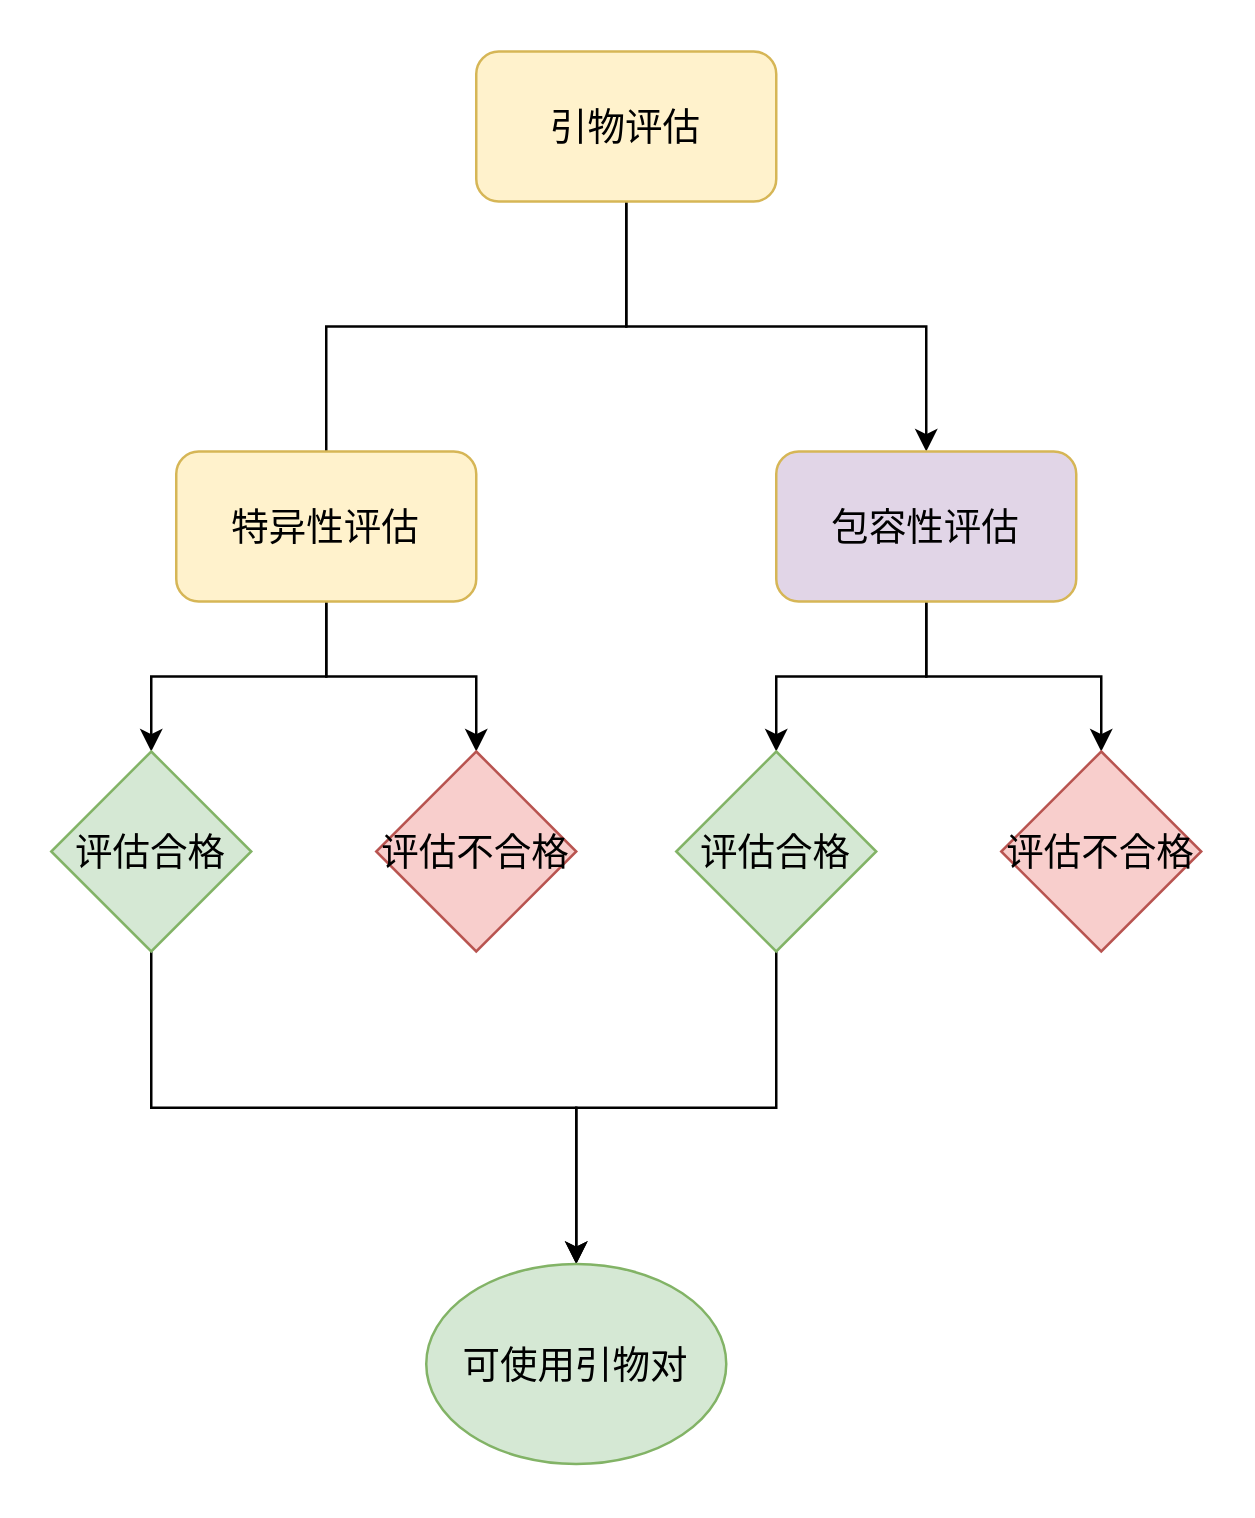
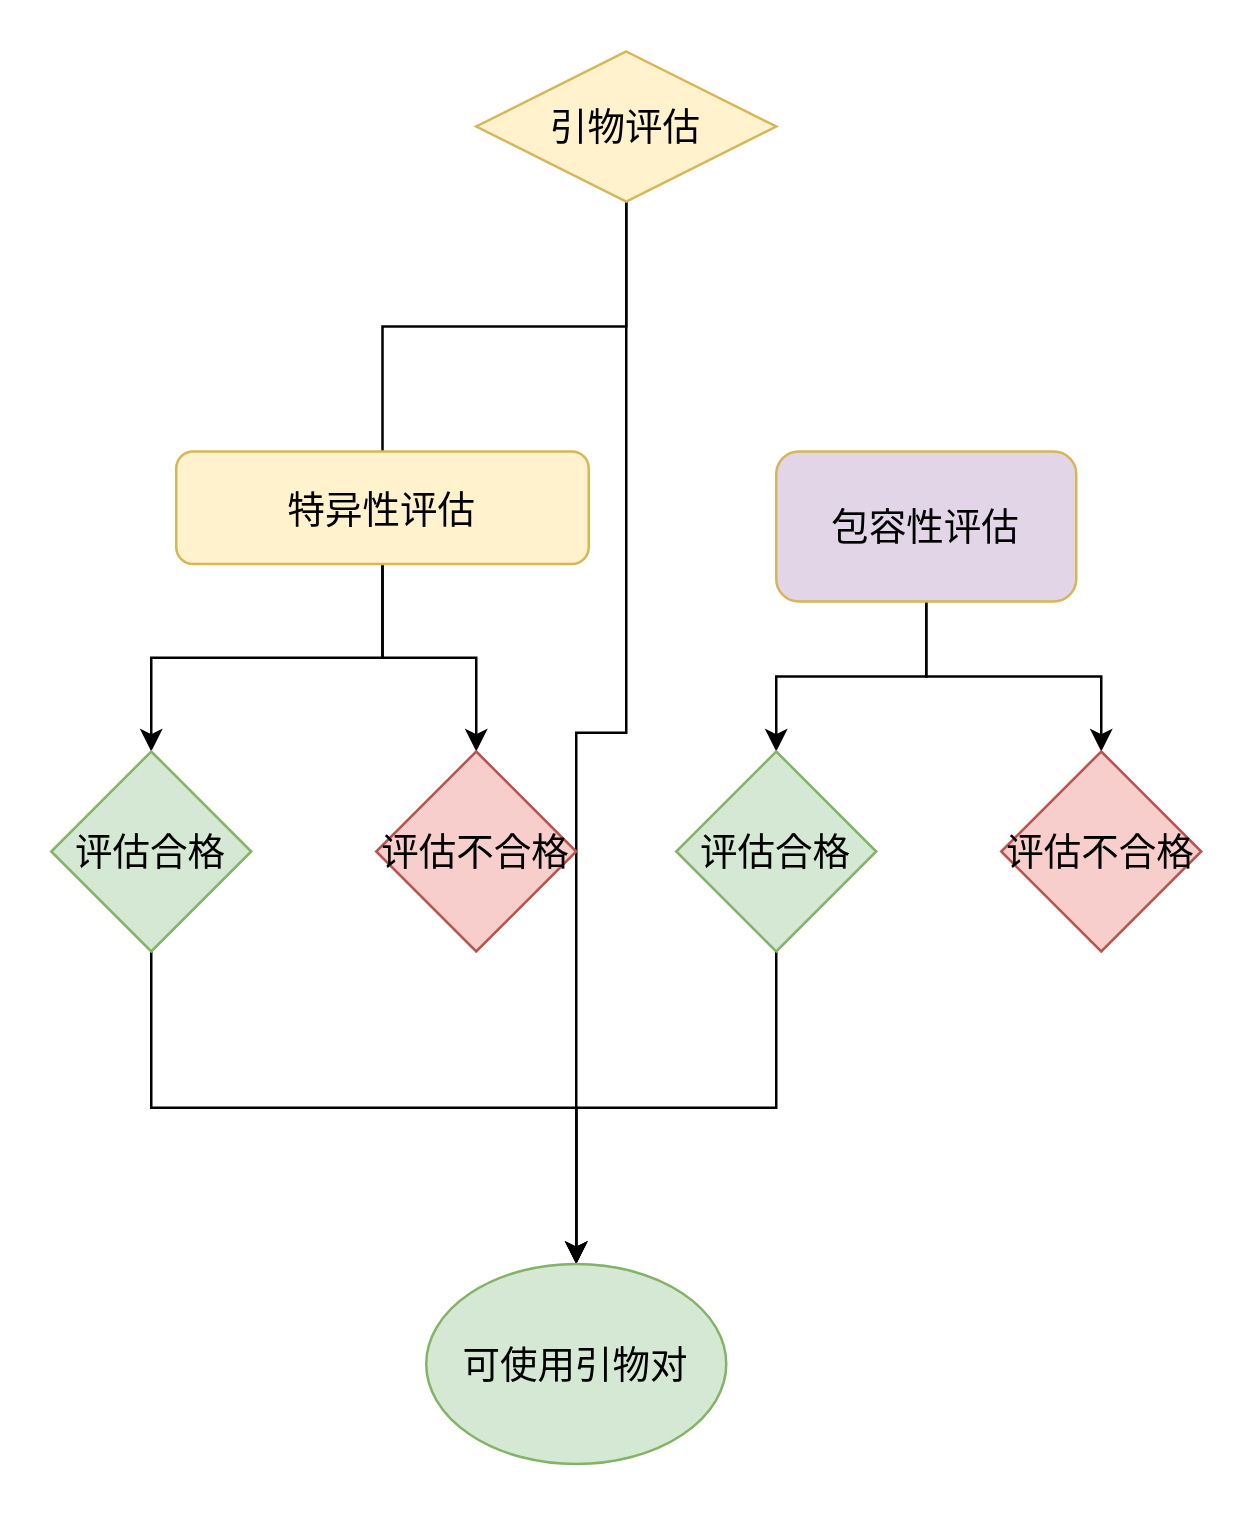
  <mxCell id="0" />
  <mxCell id="1" parent="0" />
- <mxCell id="2" style="edgeStyle=orthogonalEdgeStyle;rounded=0;orthogonalLoop=1;jettySize=auto;html=1;exitX=0.5;exitY=1;exitDx=0;exitDy=0;entryX=0.5;entryY=0;entryDx=0;entryDy=0;fontSize=15;" edge="1" parent="1" source="4" target="10"><mxGeometry relative="1" as="geometry"><mxPoint x="430" y="180" as="targetPoint" /></mxGeometry></mxCell>
+ <mxCell id="2" style="edgeStyle=orthogonalEdgeStyle;rounded=0;orthogonalLoop=1;jettySize=auto;html=1;exitX=0.5;exitY=1;exitDx=0;exitDy=0;fontSize=15;" edge="1" parent="1" source="4" target="17"><mxGeometry relative="1" as="geometry"><mxPoint x="430" y="180" as="targetPoint" /></mxGeometry></mxCell>
  <mxCell id="3" style="edgeStyle=orthogonalEdgeStyle;rounded=0;orthogonalLoop=1;jettySize=auto;html=1;exitX=0.5;exitY=1;exitDx=0;exitDy=0;entryX=0.5;entryY=0;entryDx=0;entryDy=0;fontSize=15;endArrow=none;" edge="1" parent="1" source="4" target="7"><mxGeometry relative="1" as="geometry"><mxPoint x="90" y="180" as="targetPoint" /></mxGeometry></mxCell>
- <mxCell id="4" value="引物评估" style="rounded=1;whiteSpace=wrap;html=1;fillColor=#fff2cc;strokeColor=#d6b656;fontSize=15;" vertex="1" parent="1"><mxGeometry x="190" y="20" width="120" height="60" as="geometry" /></mxCell>
+ <mxCell id="4" value="引物评估" style="rhombus;whiteSpace=wrap;html=1;fillColor=#fff2cc;strokeColor=#d6b656;fontSize=15;" vertex="1" parent="1"><mxGeometry x="190" y="20" width="120" height="60" as="geometry" /></mxCell>
  <mxCell id="5" style="edgeStyle=orthogonalEdgeStyle;rounded=0;orthogonalLoop=1;jettySize=auto;html=1;exitX=0.5;exitY=1;exitDx=0;exitDy=0;fontSize=15;" edge="1" parent="1" source="7" target="12"><mxGeometry relative="1" as="geometry"><mxPoint x="20" y="310" as="targetPoint" /></mxGeometry></mxCell>
  <mxCell id="6" style="edgeStyle=orthogonalEdgeStyle;rounded=0;orthogonalLoop=1;jettySize=auto;html=1;exitX=0.5;exitY=1;exitDx=0;exitDy=0;fontSize=15;" edge="1" parent="1" source="7" target="13"><mxGeometry relative="1" as="geometry"><mxPoint x="230" y="290" as="targetPoint" /></mxGeometry></mxCell>
- <mxCell id="7" value="特异性评估" style="rounded=1;whiteSpace=wrap;html=1;fillColor=#fff2cc;strokeColor=#d6b656;fontSize=15;" vertex="1" parent="1"><mxGeometry x="70" y="180" width="120" height="60" as="geometry" /></mxCell>
+ <mxCell id="7" value="特异性评估" style="rounded=1;whiteSpace=wrap;html=1;fillColor=#fff2cc;strokeColor=#d6b656;fontSize=15;" vertex="1" parent="1"><mxGeometry x="70" y="180" width="165" height="45" as="geometry" /></mxCell>
  <mxCell id="8" style="edgeStyle=orthogonalEdgeStyle;rounded=0;orthogonalLoop=1;jettySize=auto;html=1;exitX=0.5;exitY=1;exitDx=0;exitDy=0;fontSize=15;" edge="1" parent="1" source="10" target="15"><mxGeometry relative="1" as="geometry"><mxPoint x="300" y="290" as="targetPoint" /></mxGeometry></mxCell>
  <mxCell id="9" style="edgeStyle=orthogonalEdgeStyle;rounded=0;orthogonalLoop=1;jettySize=auto;html=1;exitX=0.5;exitY=1;exitDx=0;exitDy=0;fontSize=15;" edge="1" parent="1" source="10" target="16"><mxGeometry relative="1" as="geometry"><mxPoint x="450" y="290" as="targetPoint" /></mxGeometry></mxCell>
  <mxCell id="10" value="包容性评估" style="rounded=1;whiteSpace=wrap;html=1;fillColor=#e1d5e7;strokeColor=#d6b656;fontSize=15;" vertex="1" parent="1"><mxGeometry x="310" y="180" width="120" height="60" as="geometry" /></mxCell>
  <mxCell id="11" style="edgeStyle=orthogonalEdgeStyle;rounded=0;orthogonalLoop=1;jettySize=auto;html=1;exitX=0.5;exitY=1;exitDx=0;exitDy=0;fontSize=15;" edge="1" parent="1" source="12" target="17"><mxGeometry relative="1" as="geometry"><mxPoint x="260" y="460" as="targetPoint" /></mxGeometry></mxCell>
  <mxCell id="12" value="评估合格" style="rhombus;whiteSpace=wrap;html=1;fillColor=#d5e8d4;strokeColor=#82b366;fontSize=15;" vertex="1" parent="1"><mxGeometry x="20" y="300" width="80" height="80" as="geometry" /></mxCell>
  <mxCell id="13" value="评估不合格" style="rhombus;whiteSpace=wrap;html=1;fillColor=#f8cecc;strokeColor=#b85450;fontSize=15;" vertex="1" parent="1"><mxGeometry x="150" y="300" width="80" height="80" as="geometry" /></mxCell>
  <mxCell id="14" style="edgeStyle=orthogonalEdgeStyle;rounded=0;orthogonalLoop=1;jettySize=auto;html=1;exitX=0.5;exitY=1;exitDx=0;exitDy=0;entryX=0.5;entryY=0;entryDx=0;entryDy=0;fontSize=15;" edge="1" parent="1" source="15" target="17"><mxGeometry relative="1" as="geometry"><mxPoint x="304" y="460" as="targetPoint" /></mxGeometry></mxCell>
  <mxCell id="15" value="评估合格" style="rhombus;whiteSpace=wrap;html=1;fillColor=#d5e8d4;strokeColor=#82b366;fontSize=15;" vertex="1" parent="1"><mxGeometry x="270" y="300" width="80" height="80" as="geometry" /></mxCell>
  <mxCell id="16" value="评估不合格" style="rhombus;whiteSpace=wrap;html=1;fillColor=#f8cecc;strokeColor=#b85450;fontSize=15;" vertex="1" parent="1"><mxGeometry x="400" y="300" width="80" height="80" as="geometry" /></mxCell>
  <mxCell id="17" value="可使用引物对" style="ellipse;whiteSpace=wrap;html=1;fillColor=#d5e8d4;strokeColor=#82b366;fontSize=15;" vertex="1" parent="1"><mxGeometry x="170" y="505" width="120" height="80" as="geometry" /></mxCell>
